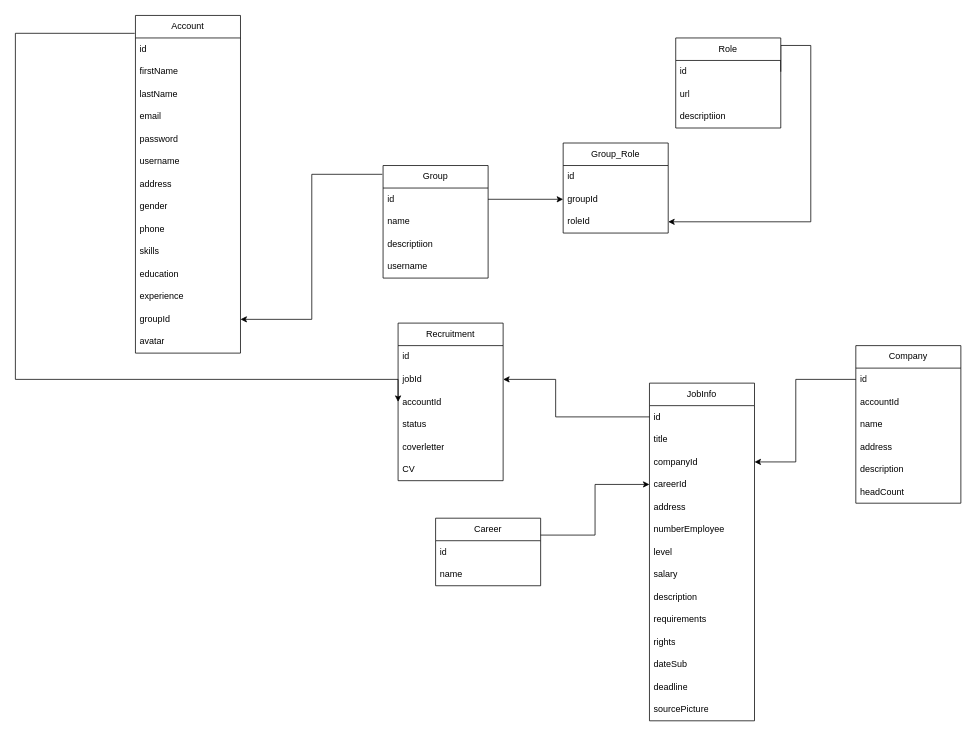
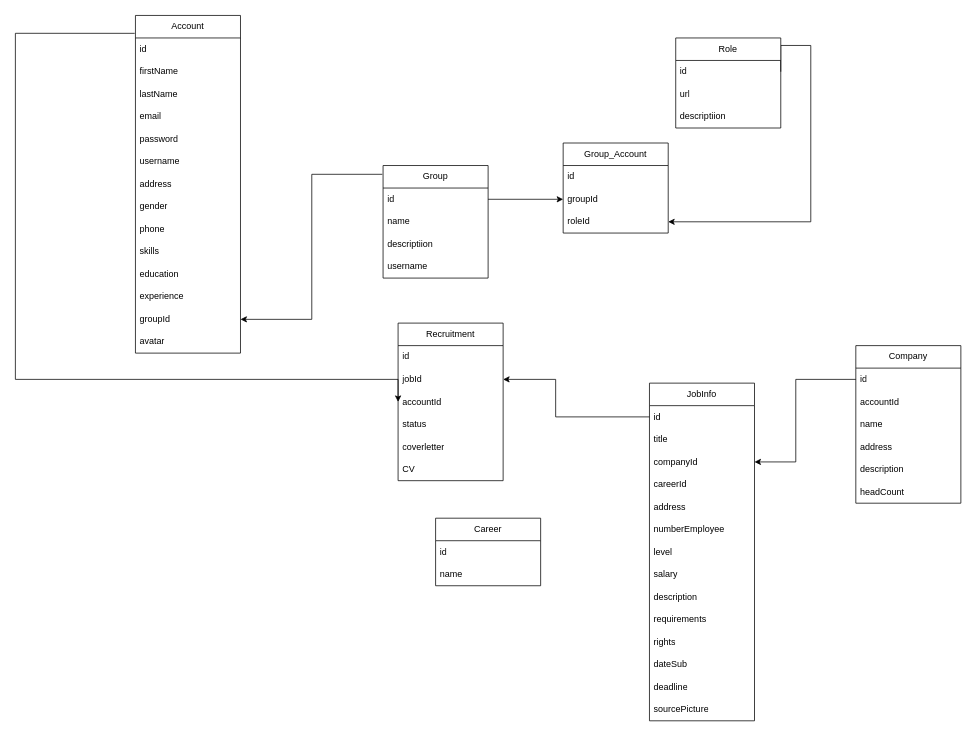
  <mxCell id="0" />
  <mxCell id="1" parent="0" />
  <mxCell id="2" value="" style="edgeStyle=orthogonalEdgeStyle;rounded=0;orthogonalLoop=1;jettySize=auto;html=1;entryX=1;entryY=0.5;entryDx=0;entryDy=0;exitX=-0.007;exitY=0.078;exitDx=0;exitDy=0;exitPerimeter=0;" parent="1" source="4" target="22" edge="1"><mxGeometry relative="1" as="geometry" /></mxCell>
  <mxCell id="3" value="" style="edgeStyle=orthogonalEdgeStyle;rounded=0;orthogonalLoop=1;jettySize=auto;html=1;exitX=1;exitY=0.5;exitDx=0;exitDy=0;entryX=0;entryY=0.5;entryDx=0;entryDy=0;" parent="1" source="5" target="27" edge="1"><mxGeometry relative="1" as="geometry" /></mxCell>
  <mxCell id="4" value="Group" style="swimlane;fontStyle=0;childLayout=stackLayout;horizontal=1;startSize=30;horizontalStack=0;resizeParent=1;resizeParentMax=0;resizeLast=0;collapsible=1;marginBottom=0;whiteSpace=wrap;html=1;" parent="1" vertex="1"><mxGeometry y="220" width="140" height="150" as="geometry" x="510"><mxRectangle x="70" y="80" width="70" height="30" as="alternateBounds" /></mxGeometry></mxCell>
  <mxCell id="5" value="id" style="text;strokeColor=none;fillColor=none;align=left;verticalAlign=middle;spacingLeft=4;spacingRight=4;overflow=hidden;points=[[0,0.5],[1,0.5]];portConstraint=eastwest;rotatable=0;whiteSpace=wrap;html=1;" parent="4" vertex="1"><mxGeometry y="30" width="140" height="30" as="geometry" /></mxCell>
  <mxCell id="6" value="name" style="text;strokeColor=none;fillColor=none;align=left;verticalAlign=middle;spacingLeft=4;spacingRight=4;overflow=hidden;points=[[0,0.5],[1,0.5]];portConstraint=eastwest;rotatable=0;whiteSpace=wrap;html=1;" parent="4" vertex="1"><mxGeometry y="60" width="140" height="30" as="geometry" /></mxCell>
  <mxCell id="7" value="descriptiion" style="text;strokeColor=none;fillColor=none;align=left;verticalAlign=middle;spacingLeft=4;spacingRight=4;overflow=hidden;points=[[0,0.5],[1,0.5]];portConstraint=eastwest;rotatable=0;whiteSpace=wrap;html=1;" parent="4" vertex="1"><mxGeometry y="90" width="140" height="30" as="geometry" /></mxCell>
  <mxCell id="8" value="username" style="text;strokeColor=none;fillColor=none;align=left;verticalAlign=middle;spacingLeft=4;spacingRight=4;overflow=hidden;points=[[0,0.5],[1,0.5]];portConstraint=eastwest;rotatable=0;whiteSpace=wrap;html=1;" parent="4" vertex="1"><mxGeometry y="120" width="140" height="30" as="geometry" /></mxCell>
  <mxCell id="9" value="Account" style="swimlane;fontStyle=0;childLayout=stackLayout;horizontal=1;startSize=30;horizontalStack=0;resizeParent=1;resizeParentMax=0;resizeLast=0;collapsible=1;marginBottom=0;whiteSpace=wrap;html=1;" parent="1" vertex="1"><mxGeometry x="180" y="20" width="140" height="450" as="geometry"><mxRectangle x="70" y="80" width="70" height="30" as="alternateBounds" /></mxGeometry></mxCell>
  <mxCell id="10" value="id" style="text;strokeColor=none;fillColor=none;align=left;verticalAlign=middle;spacingLeft=4;spacingRight=4;overflow=hidden;points=[[0,0.5],[1,0.5]];portConstraint=eastwest;rotatable=0;whiteSpace=wrap;html=1;" parent="9" vertex="1"><mxGeometry y="30" width="140" height="30" as="geometry" /></mxCell>
  <mxCell id="11" value="firstName" style="text;strokeColor=none;fillColor=none;align=left;verticalAlign=middle;spacingLeft=4;spacingRight=4;overflow=hidden;points=[[0,0.5],[1,0.5]];portConstraint=eastwest;rotatable=0;whiteSpace=wrap;html=1;" vertex="1" parent="9"><mxGeometry y="60" width="140" height="30" as="geometry" /></mxCell>
  <mxCell id="12" value="lastName" style="text;strokeColor=none;fillColor=none;align=left;verticalAlign=middle;spacingLeft=4;spacingRight=4;overflow=hidden;points=[[0,0.5],[1,0.5]];portConstraint=eastwest;rotatable=0;whiteSpace=wrap;html=1;" vertex="1" parent="9"><mxGeometry y="90" width="140" height="30" as="geometry" /></mxCell>
  <mxCell id="13" value="email" style="text;strokeColor=none;fillColor=none;align=left;verticalAlign=middle;spacingLeft=4;spacingRight=4;overflow=hidden;points=[[0,0.5],[1,0.5]];portConstraint=eastwest;rotatable=0;whiteSpace=wrap;html=1;" parent="9" vertex="1"><mxGeometry y="120" width="140" height="30" as="geometry" /></mxCell>
  <mxCell id="14" value="password" style="text;strokeColor=none;fillColor=none;align=left;verticalAlign=middle;spacingLeft=4;spacingRight=4;overflow=hidden;points=[[0,0.5],[1,0.5]];portConstraint=eastwest;rotatable=0;whiteSpace=wrap;html=1;" parent="9" vertex="1"><mxGeometry y="150" width="140" height="30" as="geometry" /></mxCell>
  <mxCell id="15" value="username" style="text;strokeColor=none;fillColor=none;align=left;verticalAlign=middle;spacingLeft=4;spacingRight=4;overflow=hidden;points=[[0,0.5],[1,0.5]];portConstraint=eastwest;rotatable=0;whiteSpace=wrap;html=1;" parent="9" vertex="1"><mxGeometry y="180" width="140" height="30" as="geometry" /></mxCell>
  <mxCell id="16" value="address" style="text;strokeColor=none;fillColor=none;align=left;verticalAlign=middle;spacingLeft=4;spacingRight=4;overflow=hidden;points=[[0,0.5],[1,0.5]];portConstraint=eastwest;rotatable=0;whiteSpace=wrap;html=1;" parent="9" vertex="1"><mxGeometry y="210" width="140" height="30" as="geometry" /></mxCell>
  <mxCell id="17" value="gender" style="text;strokeColor=none;fillColor=none;align=left;verticalAlign=middle;spacingLeft=4;spacingRight=4;overflow=hidden;points=[[0,0.5],[1,0.5]];portConstraint=eastwest;rotatable=0;whiteSpace=wrap;html=1;" parent="9" vertex="1"><mxGeometry y="240" width="140" height="30" as="geometry" /></mxCell>
  <mxCell id="18" value="phone" style="text;strokeColor=none;fillColor=none;align=left;verticalAlign=middle;spacingLeft=4;spacingRight=4;overflow=hidden;points=[[0,0.5],[1,0.5]];portConstraint=eastwest;rotatable=0;whiteSpace=wrap;html=1;" parent="9" vertex="1"><mxGeometry y="270" width="140" height="30" as="geometry" /></mxCell>
  <mxCell id="19" value="skills" style="text;strokeColor=none;fillColor=none;align=left;verticalAlign=middle;spacingLeft=4;spacingRight=4;overflow=hidden;points=[[0,0.5],[1,0.5]];portConstraint=eastwest;rotatable=0;whiteSpace=wrap;html=1;" vertex="1" parent="9"><mxGeometry y="300" width="140" height="30" as="geometry" /></mxCell>
  <mxCell id="20" value="education" style="text;strokeColor=none;fillColor=none;align=left;verticalAlign=middle;spacingLeft=4;spacingRight=4;overflow=hidden;points=[[0,0.5],[1,0.5]];portConstraint=eastwest;rotatable=0;whiteSpace=wrap;html=1;" vertex="1" parent="9"><mxGeometry y="330" width="140" height="30" as="geometry" /></mxCell>
  <mxCell id="21" value="experience" style="text;strokeColor=none;fillColor=none;align=left;verticalAlign=middle;spacingLeft=4;spacingRight=4;overflow=hidden;points=[[0,0.5],[1,0.5]];portConstraint=eastwest;rotatable=0;whiteSpace=wrap;html=1;" vertex="1" parent="9"><mxGeometry y="360" width="140" height="30" as="geometry" /></mxCell>
  <mxCell id="22" value="groupId" style="text;strokeColor=none;fillColor=none;align=left;verticalAlign=middle;spacingLeft=4;spacingRight=4;overflow=hidden;points=[[0,0.5],[1,0.5]];portConstraint=eastwest;rotatable=0;whiteSpace=wrap;html=1;" parent="9" vertex="1"><mxGeometry y="390" width="140" height="30" as="geometry" /></mxCell>
  <mxCell id="23" value="avatar" style="text;strokeColor=none;fillColor=none;align=left;verticalAlign=middle;spacingLeft=4;spacingRight=4;overflow=hidden;points=[[0,0.5],[1,0.5]];portConstraint=eastwest;rotatable=0;whiteSpace=wrap;html=1;" vertex="1" parent="9"><mxGeometry y="420" width="140" height="30" as="geometry" /></mxCell>
  <mxCell id="24" value="" style="edgeStyle=orthogonalEdgeStyle;rounded=0;orthogonalLoop=1;jettySize=auto;html=1;entryX=1;entryY=0.5;entryDx=0;entryDy=0;exitX=1;exitY=0.5;exitDx=0;exitDy=0;" parent="1" source="30" target="28" edge="1"><mxGeometry relative="1" as="geometry"><mxPoint x="1210" y="170" as="sourcePoint" /><Array as="points"><mxPoint x="1040" y="60" /><mxPoint x="1080" y="60" /><mxPoint x="1080" y="295" /></Array></mxGeometry></mxCell>
- <mxCell id="25" value="Group_Role" style="swimlane;fontStyle=0;childLayout=stackLayout;horizontal=1;startSize=30;horizontalStack=0;resizeParent=1;resizeParentMax=0;resizeLast=0;collapsible=1;marginBottom=0;whiteSpace=wrap;html=1;" parent="1" vertex="1"><mxGeometry x="750" y="190" width="140" height="120" as="geometry"><mxRectangle x="70" y="80" width="70" height="30" as="alternateBounds" /></mxGeometry></mxCell>
+ <mxCell id="25" value="Group_Account" style="swimlane;fontStyle=0;childLayout=stackLayout;horizontal=1;startSize=30;horizontalStack=0;resizeParent=1;resizeParentMax=0;resizeLast=0;collapsible=1;marginBottom=0;whiteSpace=wrap;html=1;" parent="1" vertex="1"><mxGeometry x="750" y="190" width="140" height="120" as="geometry"><mxRectangle x="70" y="80" width="70" height="30" as="alternateBounds" /></mxGeometry></mxCell>
  <mxCell id="26" value="id" style="text;strokeColor=none;fillColor=none;align=left;verticalAlign=middle;spacingLeft=4;spacingRight=4;overflow=hidden;points=[[0,0.5],[1,0.5]];portConstraint=eastwest;rotatable=0;whiteSpace=wrap;html=1;" parent="25" vertex="1"><mxGeometry y="30" width="140" height="30" as="geometry" /></mxCell>
  <mxCell id="27" value="groupId" style="text;strokeColor=none;fillColor=none;align=left;verticalAlign=middle;spacingLeft=4;spacingRight=4;overflow=hidden;points=[[0,0.5],[1,0.5]];portConstraint=eastwest;rotatable=0;whiteSpace=wrap;html=1;" parent="25" vertex="1"><mxGeometry y="60" width="140" height="30" as="geometry" /></mxCell>
  <mxCell id="28" value="roleId" style="text;strokeColor=none;fillColor=none;align=left;verticalAlign=middle;spacingLeft=4;spacingRight=4;overflow=hidden;points=[[0,0.5],[1,0.5]];portConstraint=eastwest;rotatable=0;whiteSpace=wrap;html=1;" parent="25" vertex="1"><mxGeometry y="90" width="140" height="30" as="geometry" /></mxCell>
  <mxCell id="29" value="Role" style="swimlane;fontStyle=0;childLayout=stackLayout;horizontal=1;startSize=30;horizontalStack=0;resizeParent=1;resizeParentMax=0;resizeLast=0;collapsible=1;marginBottom=0;whiteSpace=wrap;html=1;" parent="1" vertex="1"><mxGeometry x="900" y="50" width="140" height="120" as="geometry"><mxRectangle x="70" y="80" width="70" height="30" as="alternateBounds" /></mxGeometry></mxCell>
  <mxCell id="30" value="id" style="text;strokeColor=none;fillColor=none;align=left;verticalAlign=middle;spacingLeft=4;spacingRight=4;overflow=hidden;points=[[0,0.5],[1,0.5]];portConstraint=eastwest;rotatable=0;whiteSpace=wrap;html=1;" parent="29" vertex="1"><mxGeometry y="30" width="140" height="30" as="geometry" /></mxCell>
  <mxCell id="31" value="url" style="text;strokeColor=none;fillColor=none;align=left;verticalAlign=middle;spacingLeft=4;spacingRight=4;overflow=hidden;points=[[0,0.5],[1,0.5]];portConstraint=eastwest;rotatable=0;whiteSpace=wrap;html=1;" parent="29" vertex="1"><mxGeometry y="60" width="140" height="30" as="geometry" /></mxCell>
  <mxCell id="32" value="descriptiion" style="text;strokeColor=none;fillColor=none;align=left;verticalAlign=middle;spacingLeft=4;spacingRight=4;overflow=hidden;points=[[0,0.5],[1,0.5]];portConstraint=eastwest;rotatable=0;whiteSpace=wrap;html=1;" parent="29" vertex="1"><mxGeometry y="90" width="140" height="30" as="geometry" /></mxCell>
  <mxCell id="33" value="Career" style="swimlane;fontStyle=0;childLayout=stackLayout;horizontal=1;startSize=30;horizontalStack=0;resizeParent=1;resizeParentMax=0;resizeLast=0;collapsible=1;marginBottom=0;whiteSpace=wrap;html=1;" parent="1" vertex="1"><mxGeometry x="580" y="690" width="140" height="90" as="geometry" /></mxCell>
  <mxCell id="34" value="id" style="text;strokeColor=none;fillColor=none;align=left;verticalAlign=middle;spacingLeft=4;spacingRight=4;overflow=hidden;points=[[0,0.5],[1,0.5]];portConstraint=eastwest;rotatable=0;whiteSpace=wrap;html=1;" parent="33" vertex="1"><mxGeometry y="30" width="140" height="30" as="geometry" /></mxCell>
  <mxCell id="35" value="name" style="text;strokeColor=none;fillColor=none;align=left;verticalAlign=middle;spacingLeft=4;spacingRight=4;overflow=hidden;points=[[0,0.5],[1,0.5]];portConstraint=eastwest;rotatable=0;whiteSpace=wrap;html=1;" parent="33" vertex="1"><mxGeometry y="60" width="140" height="30" as="geometry" /></mxCell>
  <mxCell id="36" value="Company" style="swimlane;fontStyle=0;childLayout=stackLayout;horizontal=1;startSize=30;horizontalStack=0;resizeParent=1;resizeParentMax=0;resizeLast=0;collapsible=1;marginBottom=0;whiteSpace=wrap;html=1;" parent="1" vertex="1"><mxGeometry x="1140" y="460" width="140" height="210" as="geometry" /></mxCell>
  <mxCell id="37" value="id" style="text;strokeColor=none;fillColor=none;align=left;verticalAlign=middle;spacingLeft=4;spacingRight=4;overflow=hidden;points=[[0,0.5],[1,0.5]];portConstraint=eastwest;rotatable=0;whiteSpace=wrap;html=1;" parent="36" vertex="1"><mxGeometry y="30" width="140" height="30" as="geometry" /></mxCell>
  <mxCell id="38" value="accountId" style="text;strokeColor=none;fillColor=none;align=left;verticalAlign=middle;spacingLeft=4;spacingRight=4;overflow=hidden;points=[[0,0.5],[1,0.5]];portConstraint=eastwest;rotatable=0;whiteSpace=wrap;html=1;" vertex="1" parent="36"><mxGeometry y="60" width="140" height="30" as="geometry" /></mxCell>
  <mxCell id="39" value="name" style="text;strokeColor=none;fillColor=none;align=left;verticalAlign=middle;spacingLeft=4;spacingRight=4;overflow=hidden;points=[[0,0.5],[1,0.5]];portConstraint=eastwest;rotatable=0;whiteSpace=wrap;html=1;" parent="36" vertex="1"><mxGeometry y="90" width="140" height="30" as="geometry" /></mxCell>
  <mxCell id="40" value="address&lt;br&gt;&lt;div style=&quot;box-sizing: border-box; display: flex; margin-bottom: 0px; color: rgb(51, 51, 51); font-family: Inter, sans-serif; font-size: 14px; background-color: rgb(243, 245, 247);&quot; class=&quot;company-subdetail-info&quot;&gt;&lt;/div&gt;" style="text;strokeColor=none;fillColor=none;align=left;verticalAlign=middle;spacingLeft=4;spacingRight=4;overflow=hidden;points=[[0,0.5],[1,0.5]];portConstraint=eastwest;rotatable=0;whiteSpace=wrap;html=1;" parent="36" vertex="1"><mxGeometry y="120" width="140" height="30" as="geometry" /></mxCell>
  <mxCell id="41" value="description&lt;br&gt;&lt;div style=&quot;box-sizing: border-box; display: flex; margin-bottom: 0px; color: rgb(51, 51, 51); font-family: Inter, sans-serif; font-size: 14px; background-color: rgb(243, 245, 247);&quot; class=&quot;company-subdetail-info&quot;&gt;&lt;/div&gt;" style="text;strokeColor=none;fillColor=none;align=left;verticalAlign=middle;spacingLeft=4;spacingRight=4;overflow=hidden;points=[[0,0.5],[1,0.5]];portConstraint=eastwest;rotatable=0;whiteSpace=wrap;html=1;" parent="36" vertex="1"><mxGeometry y="150" width="140" height="30" as="geometry" /></mxCell>
  <mxCell id="42" value="headCount" style="text;strokeColor=none;fillColor=none;align=left;verticalAlign=middle;spacingLeft=4;spacingRight=4;overflow=hidden;points=[[0,0.5],[1,0.5]];portConstraint=eastwest;rotatable=0;whiteSpace=wrap;html=1;" parent="36" vertex="1"><mxGeometry y="180" width="140" height="30" as="geometry" /></mxCell>
  <mxCell id="43" value="JobInfo" style="swimlane;fontStyle=0;childLayout=stackLayout;horizontal=1;startSize=30;horizontalStack=0;resizeParent=1;resizeParentMax=0;resizeLast=0;collapsible=1;marginBottom=0;whiteSpace=wrap;html=1;" parent="1" vertex="1"><mxGeometry x="865" y="510" width="140" height="450" as="geometry" /></mxCell>
  <mxCell id="44" value="id" style="text;strokeColor=none;fillColor=none;align=left;verticalAlign=middle;spacingLeft=4;spacingRight=4;overflow=hidden;points=[[0,0.5],[1,0.5]];portConstraint=eastwest;rotatable=0;whiteSpace=wrap;html=1;" parent="43" vertex="1"><mxGeometry y="30" width="140" height="30" as="geometry" /></mxCell>
  <mxCell id="45" value="title" style="text;strokeColor=none;fillColor=none;align=left;verticalAlign=middle;spacingLeft=4;spacingRight=4;overflow=hidden;points=[[0,0.5],[1,0.5]];portConstraint=eastwest;rotatable=0;whiteSpace=wrap;html=1;" parent="43" vertex="1"><mxGeometry y="60" width="140" height="30" as="geometry" /></mxCell>
  <mxCell id="46" value="companyId" style="text;strokeColor=none;fillColor=none;align=left;verticalAlign=middle;spacingLeft=4;spacingRight=4;overflow=hidden;points=[[0,0.5],[1,0.5]];portConstraint=eastwest;rotatable=0;whiteSpace=wrap;html=1;" parent="43" vertex="1"><mxGeometry y="90" width="140" height="30" as="geometry" /></mxCell>
  <mxCell id="47" value="careerId" style="text;strokeColor=none;fillColor=none;align=left;verticalAlign=middle;spacingLeft=4;spacingRight=4;overflow=hidden;points=[[0,0.5],[1,0.5]];portConstraint=eastwest;rotatable=0;whiteSpace=wrap;html=1;" parent="43" vertex="1"><mxGeometry y="120" width="140" height="30" as="geometry" /></mxCell>
  <mxCell id="48" value="address&lt;br&gt;" style="text;strokeColor=none;fillColor=none;align=left;verticalAlign=middle;spacingLeft=4;spacingRight=4;overflow=hidden;points=[[0,0.5],[1,0.5]];portConstraint=eastwest;rotatable=0;whiteSpace=wrap;html=1;" parent="43" vertex="1"><mxGeometry y="150" width="140" height="30" as="geometry" /></mxCell>
  <mxCell id="49" value="numberEmployee" style="text;strokeColor=none;fillColor=none;align=left;verticalAlign=middle;spacingLeft=4;spacingRight=4;overflow=hidden;points=[[0,0.5],[1,0.5]];portConstraint=eastwest;rotatable=0;whiteSpace=wrap;html=1;" parent="43" vertex="1"><mxGeometry y="180" width="140" height="30" as="geometry" /></mxCell>
  <mxCell id="50" value="level" style="text;strokeColor=none;fillColor=none;align=left;verticalAlign=middle;spacingLeft=4;spacingRight=4;overflow=hidden;points=[[0,0.5],[1,0.5]];portConstraint=eastwest;rotatable=0;whiteSpace=wrap;html=1;" parent="43" vertex="1"><mxGeometry y="210" width="140" height="30" as="geometry" /></mxCell>
  <mxCell id="51" value="salary" style="text;strokeColor=none;fillColor=none;align=left;verticalAlign=middle;spacingLeft=4;spacingRight=4;overflow=hidden;points=[[0,0.5],[1,0.5]];portConstraint=eastwest;rotatable=0;whiteSpace=wrap;html=1;" parent="43" vertex="1"><mxGeometry y="240" width="140" height="30" as="geometry" /></mxCell>
  <mxCell id="52" value="description" style="text;strokeColor=none;fillColor=none;align=left;verticalAlign=middle;spacingLeft=4;spacingRight=4;overflow=hidden;points=[[0,0.5],[1,0.5]];portConstraint=eastwest;rotatable=0;whiteSpace=wrap;html=1;" parent="43" vertex="1"><mxGeometry y="270" width="140" height="30" as="geometry" /></mxCell>
  <mxCell id="53" value="requirements" style="text;strokeColor=none;fillColor=none;align=left;verticalAlign=middle;spacingLeft=4;spacingRight=4;overflow=hidden;points=[[0,0.5],[1,0.5]];portConstraint=eastwest;rotatable=0;whiteSpace=wrap;html=1;" parent="43" vertex="1"><mxGeometry y="300" width="140" height="30" as="geometry" /></mxCell>
  <mxCell id="54" value="rights&lt;br&gt;" style="text;strokeColor=none;fillColor=none;align=left;verticalAlign=middle;spacingLeft=4;spacingRight=4;overflow=hidden;points=[[0,0.5],[1,0.5]];portConstraint=eastwest;rotatable=0;whiteSpace=wrap;html=1;" vertex="1" parent="43"><mxGeometry y="330" width="140" height="30" as="geometry" /></mxCell>
  <mxCell id="55" value="dateSub&lt;br&gt;" style="text;strokeColor=none;fillColor=none;align=left;verticalAlign=middle;spacingLeft=4;spacingRight=4;overflow=hidden;points=[[0,0.5],[1,0.5]];portConstraint=eastwest;rotatable=0;whiteSpace=wrap;html=1;" vertex="1" parent="43"><mxGeometry y="360" width="140" height="30" as="geometry" /></mxCell>
  <mxCell id="56" value="deadline" style="text;strokeColor=none;fillColor=none;align=left;verticalAlign=middle;spacingLeft=4;spacingRight=4;overflow=hidden;points=[[0,0.5],[1,0.5]];portConstraint=eastwest;rotatable=0;whiteSpace=wrap;html=1;" parent="43" vertex="1"><mxGeometry y="390" width="140" height="30" as="geometry" /></mxCell>
  <mxCell id="57" value="sourcePicture" style="text;strokeColor=none;fillColor=none;align=left;verticalAlign=middle;spacingLeft=4;spacingRight=4;overflow=hidden;points=[[0,0.5],[1,0.5]];portConstraint=eastwest;rotatable=0;whiteSpace=wrap;html=1;" parent="43" vertex="1"><mxGeometry y="420" width="140" height="30" as="geometry" /></mxCell>
- <mxCell id="58" value="" style="edgeStyle=orthogonalEdgeStyle;rounded=0;orthogonalLoop=1;jettySize=auto;html=1;entryX=0;entryY=0.5;entryDx=0;entryDy=0;exitX=1;exitY=0.25;exitDx=0;exitDy=0;" parent="1" source="33" target="47" edge="1"><mxGeometry relative="1" as="geometry"><mxPoint x="519" y="790" as="sourcePoint" /><mxPoint x="400" y="913" as="targetPoint" /></mxGeometry></mxCell>
  <mxCell id="59" value="" style="edgeStyle=orthogonalEdgeStyle;rounded=0;orthogonalLoop=1;jettySize=auto;html=1;entryX=1;entryY=0.5;entryDx=0;entryDy=0;exitX=0;exitY=0.5;exitDx=0;exitDy=0;" parent="1" target="46" edge="1" source="37"><mxGeometry relative="1" as="geometry"><mxPoint x="1090" y="670" as="sourcePoint" /><mxPoint x="809.5" y="832" as="targetPoint" /><Array as="points"><mxPoint x="1060" y="505" /><mxPoint x="1060" y="615" /></Array></mxGeometry></mxCell>
  <mxCell id="60" value="" style="edgeStyle=orthogonalEdgeStyle;rounded=0;orthogonalLoop=1;jettySize=auto;html=1;entryX=1;entryY=0.5;entryDx=0;entryDy=0;exitX=0;exitY=0.5;exitDx=0;exitDy=0;" parent="1" target="63" edge="1" source="44"><mxGeometry relative="1" as="geometry"><mxPoint x="710" y="670" as="sourcePoint" /><mxPoint x="680" y="520" as="targetPoint" /><Array as="points"><mxPoint x="740" y="555" /><mxPoint x="740" y="505" /></Array></mxGeometry></mxCell>
  <mxCell id="61" value="Recruitment" style="swimlane;fontStyle=0;childLayout=stackLayout;horizontal=1;startSize=30;horizontalStack=0;resizeParent=1;resizeParentMax=0;resizeLast=0;collapsible=1;marginBottom=0;whiteSpace=wrap;html=1;" parent="1" vertex="1"><mxGeometry x="530" y="430" width="140" height="210" as="geometry" /></mxCell>
  <mxCell id="62" value="id" style="text;strokeColor=none;fillColor=none;align=left;verticalAlign=middle;spacingLeft=4;spacingRight=4;overflow=hidden;points=[[0,0.5],[1,0.5]];portConstraint=eastwest;rotatable=0;whiteSpace=wrap;html=1;" parent="61" vertex="1"><mxGeometry y="30" width="140" height="30" as="geometry" /></mxCell>
  <mxCell id="63" value="jobId" style="text;strokeColor=none;fillColor=none;align=left;verticalAlign=middle;spacingLeft=4;spacingRight=4;overflow=hidden;points=[[0,0.5],[1,0.5]];portConstraint=eastwest;rotatable=0;whiteSpace=wrap;html=1;" parent="61" vertex="1"><mxGeometry y="60" width="140" height="30" as="geometry" /></mxCell>
  <mxCell id="64" value="accountId" style="text;strokeColor=none;fillColor=none;align=left;verticalAlign=middle;spacingLeft=4;spacingRight=4;overflow=hidden;points=[[0,0.5],[1,0.5]];portConstraint=eastwest;rotatable=0;whiteSpace=wrap;html=1;" parent="61" vertex="1"><mxGeometry y="90" width="140" height="30" as="geometry" /></mxCell>
  <mxCell id="65" value="status" style="text;strokeColor=none;fillColor=none;align=left;verticalAlign=middle;spacingLeft=4;spacingRight=4;overflow=hidden;points=[[0,0.5],[1,0.5]];portConstraint=eastwest;rotatable=0;whiteSpace=wrap;html=1;" parent="61" vertex="1"><mxGeometry y="120" width="140" height="30" as="geometry" /></mxCell>
  <mxCell id="66" value="coverletter" style="text;strokeColor=none;fillColor=none;align=left;verticalAlign=middle;spacingLeft=4;spacingRight=4;overflow=hidden;points=[[0,0.5],[1,0.5]];portConstraint=eastwest;rotatable=0;whiteSpace=wrap;html=1;" parent="61" vertex="1"><mxGeometry y="150" width="140" height="30" as="geometry" /></mxCell>
  <mxCell id="67" value="CV" style="text;strokeColor=none;fillColor=none;align=left;verticalAlign=middle;spacingLeft=4;spacingRight=4;overflow=hidden;points=[[0,0.5],[1,0.5]];portConstraint=eastwest;rotatable=0;whiteSpace=wrap;html=1;" parent="61" vertex="1"><mxGeometry y="180" width="140" height="30" as="geometry" /></mxCell>
  <mxCell id="68" value="" style="edgeStyle=orthogonalEdgeStyle;rounded=0;orthogonalLoop=1;jettySize=auto;html=1;entryX=0;entryY=0.5;entryDx=0;entryDy=0;exitX=-0.007;exitY=0.053;exitDx=0;exitDy=0;exitPerimeter=0;" parent="1" target="64" edge="1" source="9"><mxGeometry relative="1" as="geometry"><mxPoint x="529" y="80" as="sourcePoint" /><mxPoint x="790" y="497" as="targetPoint" /><Array as="points"><mxPoint x="20" y="44" /><mxPoint x="20" y="505" /></Array></mxGeometry></mxCell>
